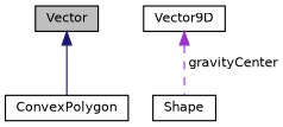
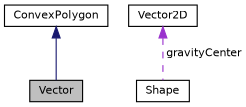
  digraph {
    node [color=black fillcolor=white fontname=Helvetica fontsize=10 shape=record style=filled]
    edge [dir=back fontname=Helvetica fontsize=10 labelfontname=Helvetica labelfontsize=10]
    n1 [fillcolor=grey75 fontcolor=black height=0.2 label=Vector width=0.4]
    n2 [height=0.2 label=ConvexPolygon width=0.4]
    n3 [height=0.2 label=Shape width=0.4]
-   n4 [height=0.2 label=Vector9D width=0.4]
-   n1 -> n2 [color=midnightblue style=solid]
+   n4 [height=0.2 label=Vector2D width=0.4]
+   n2 -> n1 [color=midnightblue style=solid]
    n4 -> n3 [color=darkorchid3 label=" gravityCenter" style=dashed]
  }
